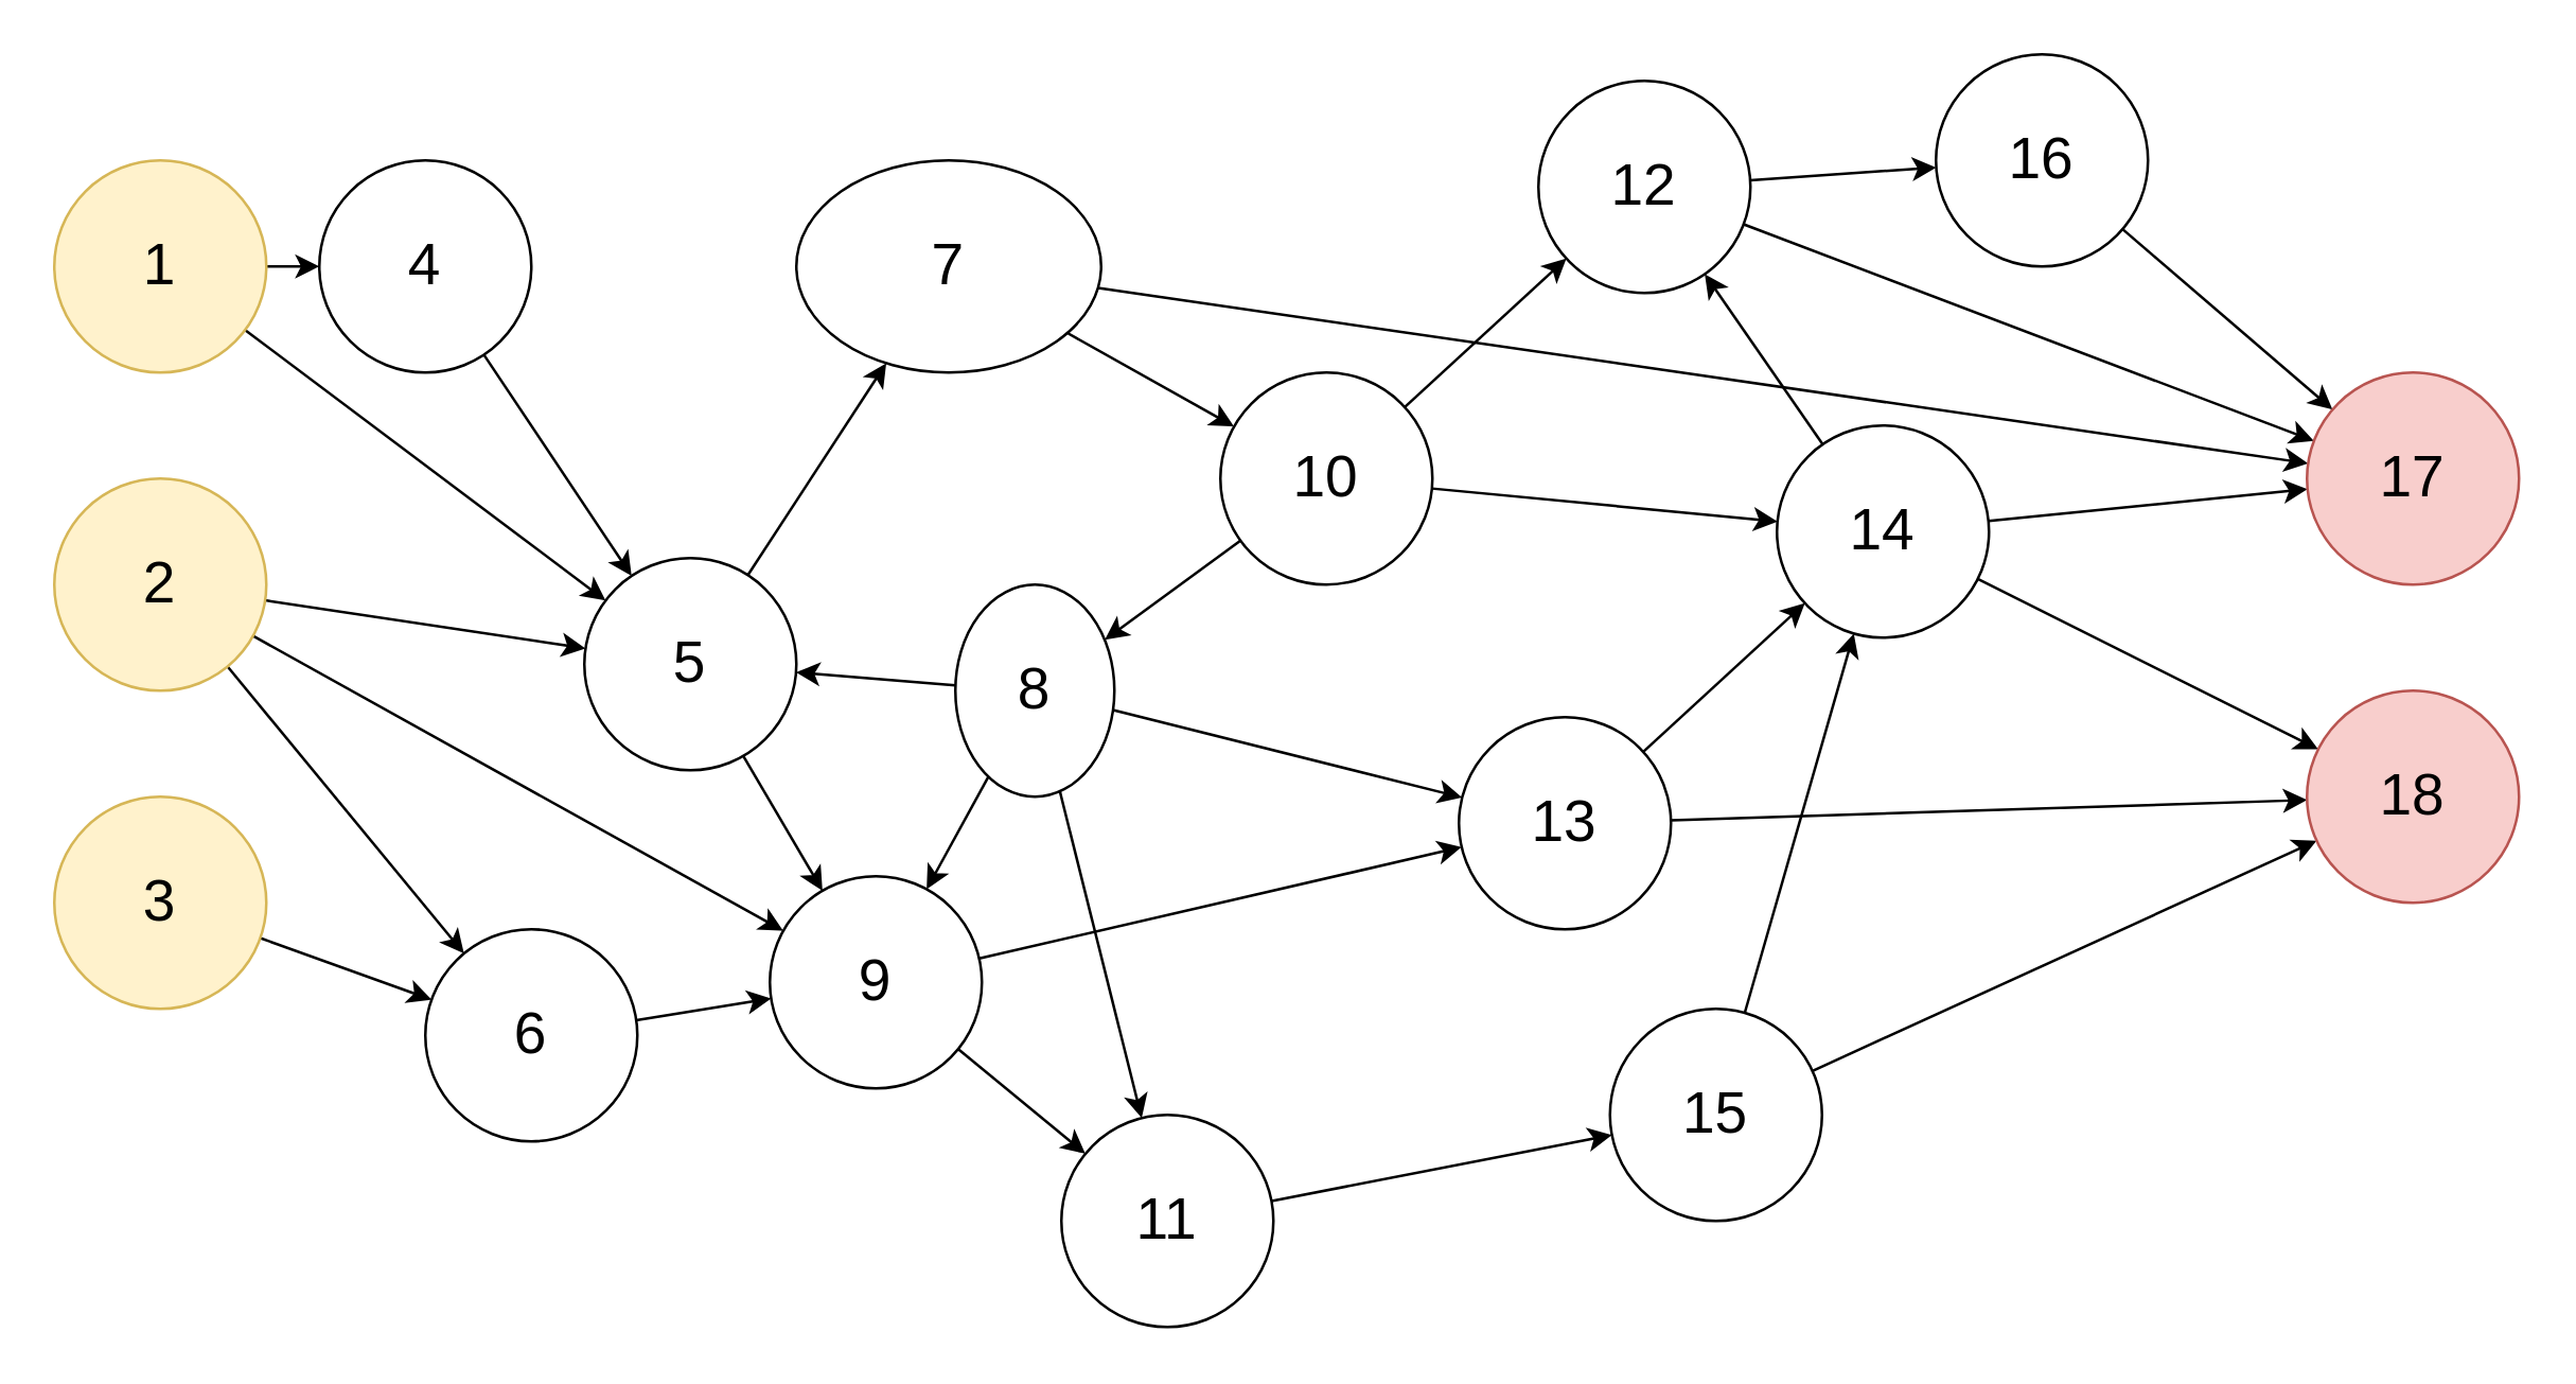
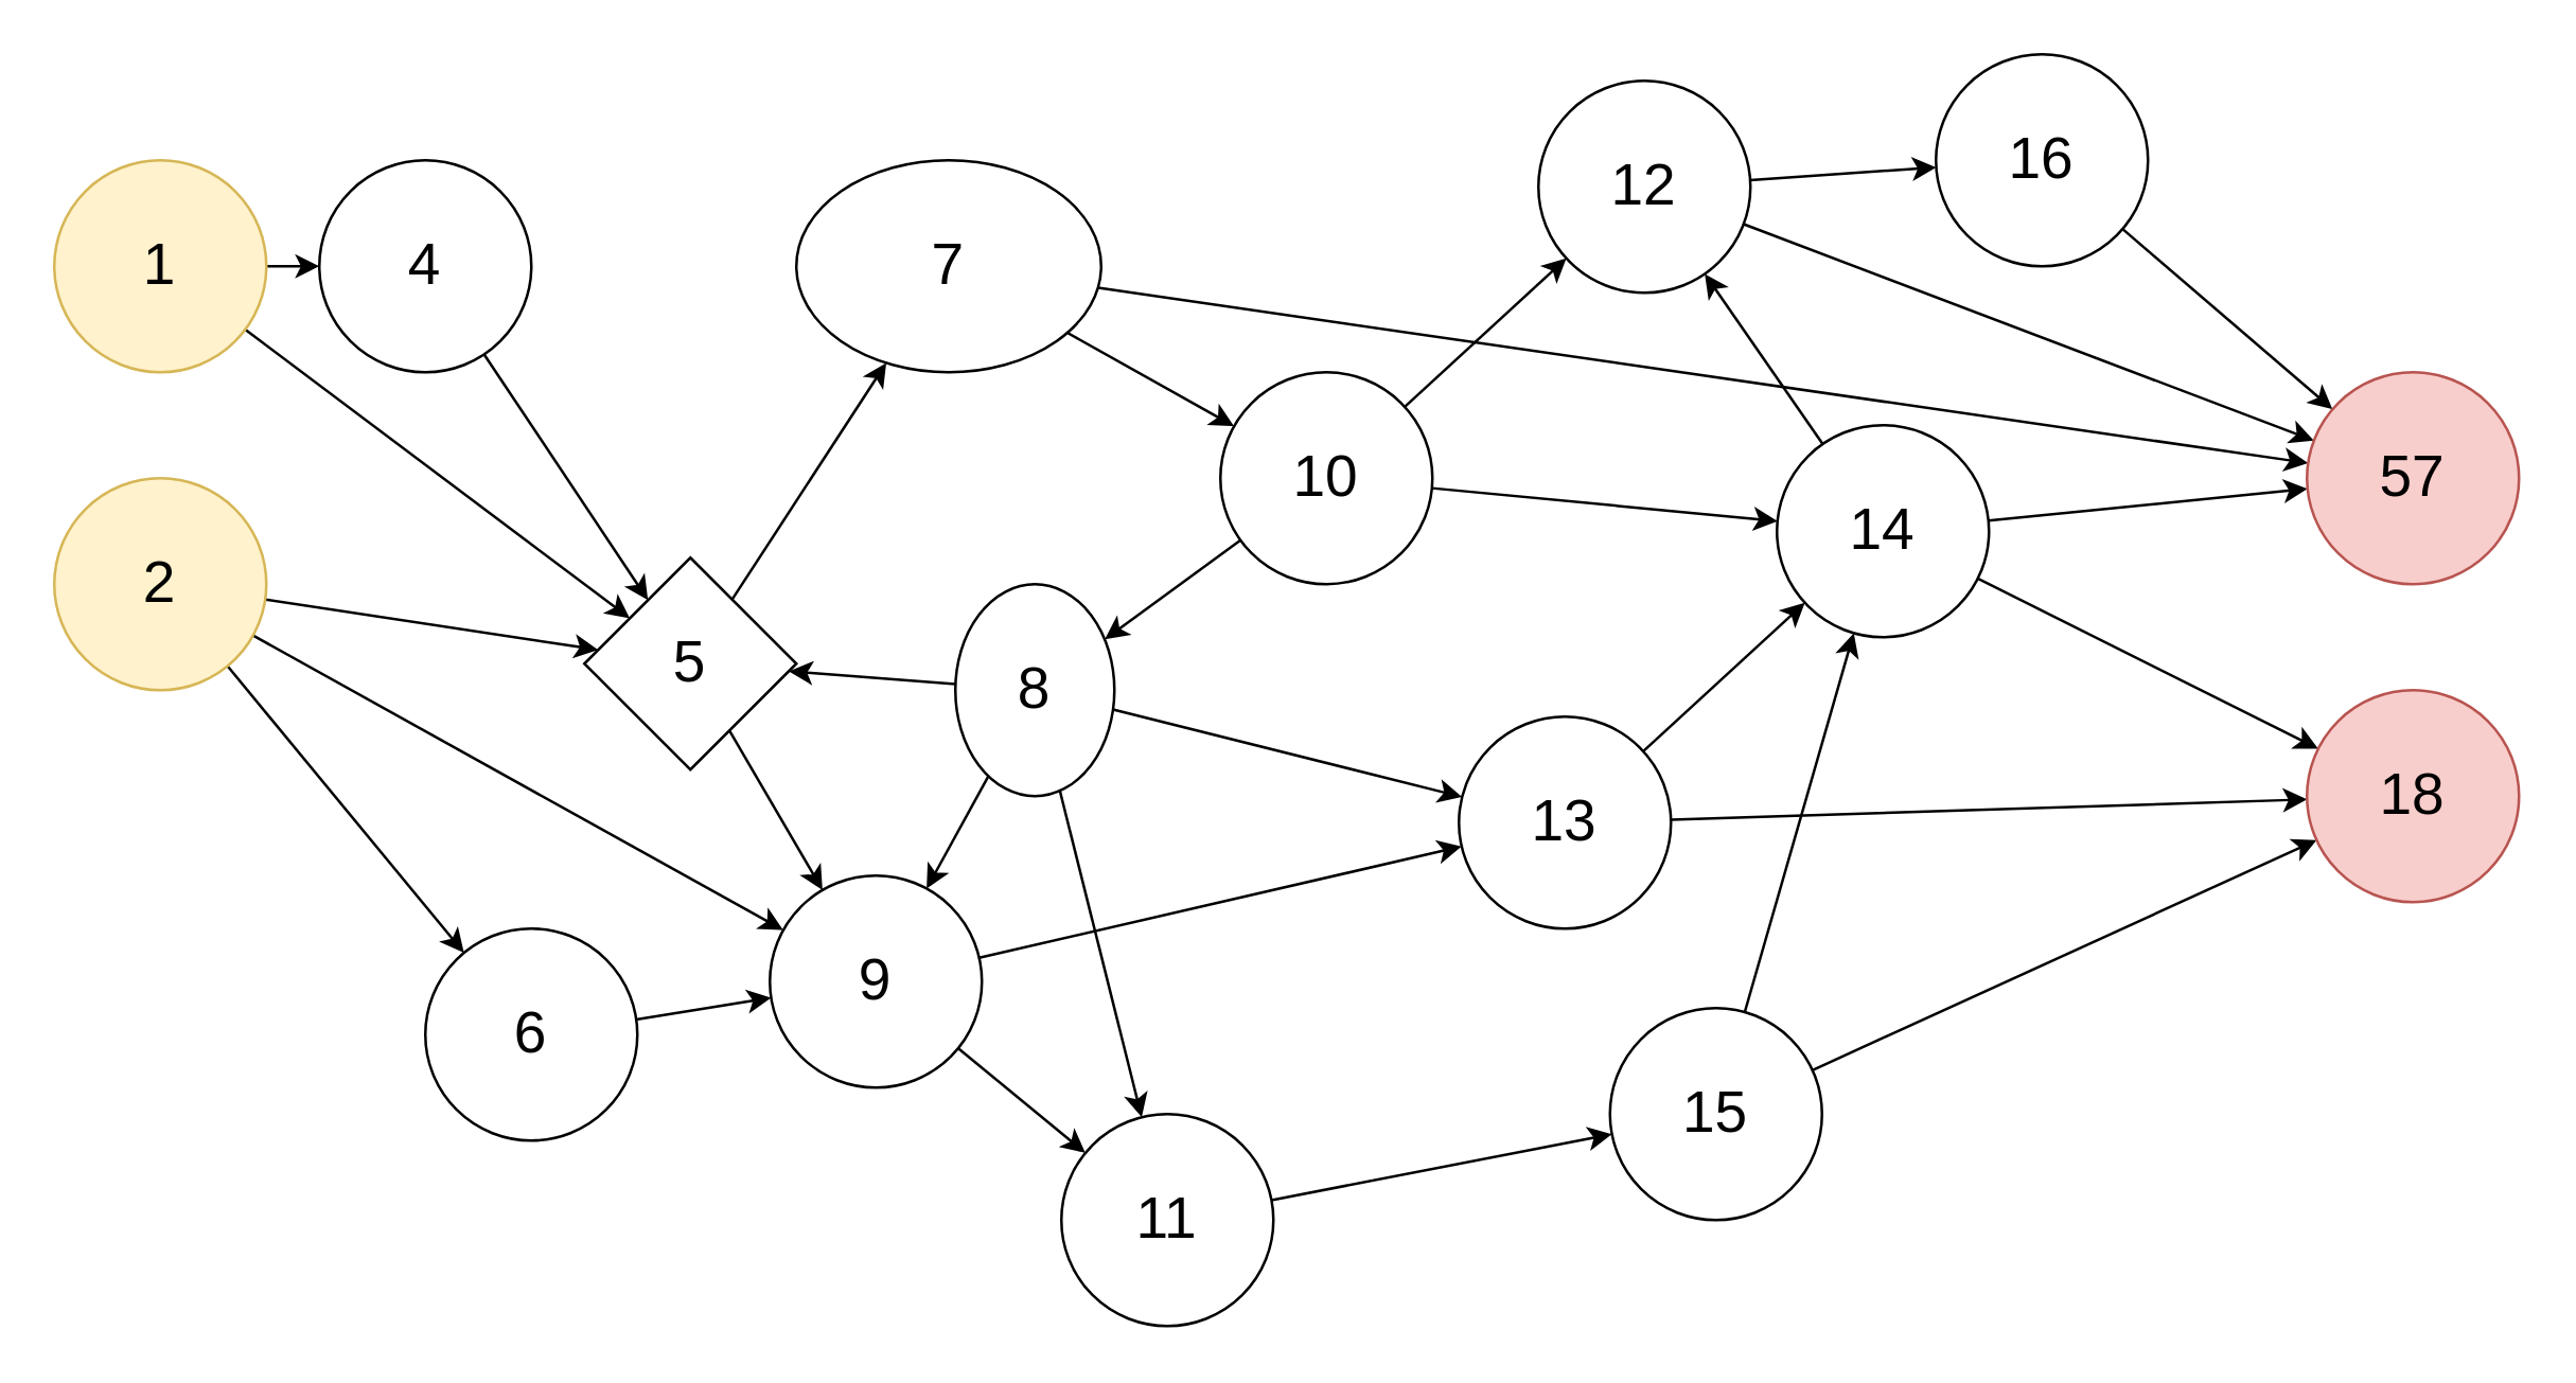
  <mxCell id="0" />
  <mxCell id="1" parent="0" />
  <mxCell id="2" style="edgeStyle=none;rounded=0;orthogonalLoop=1;jettySize=auto;html=1;fontSize=22;" edge="1" parent="1" source="4" target="12"><mxGeometry relative="1" as="geometry" /></mxCell>
  <mxCell id="3" style="edgeStyle=none;rounded=0;orthogonalLoop=1;jettySize=auto;html=1;fontSize=22;" edge="1" parent="1" source="4" target="15"><mxGeometry relative="1" as="geometry" /></mxCell>
  <mxCell id="4" value="1" style="ellipse;whiteSpace=wrap;html=1;aspect=fixed;fillColor=#fff2cc;strokeColor=#d6b656;fontSize=22;" vertex="1" parent="1"><mxGeometry x="20" y="60" width="80" height="80" as="geometry" /></mxCell>
  <mxCell id="5" style="edgeStyle=none;rounded=0;orthogonalLoop=1;jettySize=auto;html=1;fontSize=22;" edge="1" parent="1" source="8" target="15"><mxGeometry relative="1" as="geometry" /></mxCell>
  <mxCell id="6" style="edgeStyle=none;rounded=0;orthogonalLoop=1;jettySize=auto;html=1;fontSize=22;" edge="1" parent="1" source="8" target="17"><mxGeometry relative="1" as="geometry" /></mxCell>
  <mxCell id="7" style="edgeStyle=none;rounded=0;orthogonalLoop=1;jettySize=auto;html=1;fontSize=22;" edge="1" parent="1" source="8" target="32"><mxGeometry relative="1" as="geometry" /></mxCell>
  <mxCell id="8" value="2" style="ellipse;whiteSpace=wrap;html=1;aspect=fixed;fillColor=#fff2cc;strokeColor=#d6b656;fontSize=22;" vertex="1" parent="1"><mxGeometry x="20" y="180" width="80" height="80" as="geometry" /></mxCell>
- <mxCell id="9" style="rounded=0;orthogonalLoop=1;jettySize=auto;html=1;fontSize=22;" edge="1" parent="1" source="10" target="17"><mxGeometry relative="1" as="geometry" /></mxCell>
- <mxCell id="10" value="3" style="ellipse;whiteSpace=wrap;html=1;aspect=fixed;fillColor=#fff2cc;strokeColor=#d6b656;fontSize=22;" vertex="1" parent="1"><mxGeometry x="20" y="300" width="80" height="80" as="geometry" /></mxCell>
  <mxCell id="11" style="edgeStyle=none;rounded=0;orthogonalLoop=1;jettySize=auto;html=1;fontSize=22;" edge="1" parent="1" source="12" target="15"><mxGeometry relative="1" as="geometry" /></mxCell>
  <mxCell id="12" value="4" style="ellipse;whiteSpace=wrap;html=1;aspect=fixed;fontSize=22;" vertex="1" parent="1"><mxGeometry x="120" y="60" width="80" height="80" as="geometry" /></mxCell>
  <mxCell id="13" style="edgeStyle=none;rounded=0;orthogonalLoop=1;jettySize=auto;html=1;fontSize=22;" edge="1" parent="1" source="15" target="32"><mxGeometry relative="1" as="geometry" /></mxCell>
  <mxCell id="14" style="edgeStyle=none;rounded=0;orthogonalLoop=1;jettySize=auto;html=1;fontSize=22;" edge="1" parent="1" source="15" target="20"><mxGeometry relative="1" as="geometry" /></mxCell>
- <mxCell id="15" value="5" style="ellipse;whiteSpace=wrap;html=1;aspect=fixed;fontSize=22;" vertex="1" parent="1"><mxGeometry x="220" y="210" width="80" height="80" as="geometry" /></mxCell>
+ <mxCell id="15" value="5" style="rhombus;whiteSpace=wrap;html=1;aspect=fixed;fontSize=22;" vertex="1" parent="1"><mxGeometry x="220" y="210" width="80" height="80" as="geometry" /></mxCell>
  <mxCell id="16" style="edgeStyle=none;rounded=0;orthogonalLoop=1;jettySize=auto;html=1;fontSize=22;" edge="1" parent="1" source="17" target="32"><mxGeometry relative="1" as="geometry" /></mxCell>
  <mxCell id="17" value="6" style="ellipse;whiteSpace=wrap;html=1;aspect=fixed;fontSize=22;" vertex="1" parent="1"><mxGeometry x="160" y="350" width="80" height="80" as="geometry" /></mxCell>
  <mxCell id="18" style="edgeStyle=none;rounded=0;orthogonalLoop=1;jettySize=auto;html=1;fontSize=22;" edge="1" parent="1" source="20" target="29"><mxGeometry relative="1" as="geometry" /></mxCell>
  <mxCell id="19" style="edgeStyle=none;rounded=0;orthogonalLoop=1;jettySize=auto;html=1;fontSize=22;" edge="1" parent="1" source="20" target="50"><mxGeometry relative="1" as="geometry" /></mxCell>
  <mxCell id="20" value="7" style="ellipse;whiteSpace=wrap;html=1;aspect=fixed;fontSize=22;" vertex="1" parent="1"><mxGeometry x="300" y="60" width="115" height="80" as="geometry" /></mxCell>
  <mxCell id="21" style="edgeStyle=none;rounded=0;orthogonalLoop=1;jettySize=auto;html=1;fontSize=22;" edge="1" parent="1" source="25" target="15"><mxGeometry relative="1" as="geometry" /></mxCell>
  <mxCell id="22" style="edgeStyle=none;rounded=0;orthogonalLoop=1;jettySize=auto;html=1;fontSize=22;" edge="1" parent="1" source="25" target="40"><mxGeometry relative="1" as="geometry" /></mxCell>
  <mxCell id="23" style="edgeStyle=none;rounded=0;orthogonalLoop=1;jettySize=auto;html=1;fontSize=22;" edge="1" parent="1" source="25" target="32"><mxGeometry relative="1" as="geometry" /></mxCell>
  <mxCell id="24" style="edgeStyle=none;rounded=0;orthogonalLoop=1;jettySize=auto;html=1;fontSize=22;" edge="1" parent="1" source="25" target="34"><mxGeometry relative="1" as="geometry" /></mxCell>
  <mxCell id="25" value="8" style="ellipse;whiteSpace=wrap;html=1;aspect=fixed;fontSize=22;" vertex="1" parent="1"><mxGeometry x="360" y="220" width="60" height="80" as="geometry" /></mxCell>
  <mxCell id="26" style="edgeStyle=none;rounded=0;orthogonalLoop=1;jettySize=auto;html=1;fontSize=22;" edge="1" parent="1" source="29" target="25"><mxGeometry relative="1" as="geometry" /></mxCell>
  <mxCell id="27" style="edgeStyle=none;rounded=0;orthogonalLoop=1;jettySize=auto;html=1;fontSize=22;" edge="1" parent="1" source="29" target="44"><mxGeometry relative="1" as="geometry" /></mxCell>
  <mxCell id="28" style="edgeStyle=none;rounded=0;orthogonalLoop=1;jettySize=auto;html=1;fontSize=22;" edge="1" parent="1" source="29" target="47"><mxGeometry relative="1" as="geometry" /></mxCell>
  <mxCell id="29" value="10" style="ellipse;whiteSpace=wrap;html=1;aspect=fixed;fontSize=22;" vertex="1" parent="1"><mxGeometry x="460" y="140" width="80" height="80" as="geometry" /></mxCell>
  <mxCell id="30" style="edgeStyle=none;rounded=0;orthogonalLoop=1;jettySize=auto;html=1;fontSize=22;" edge="1" parent="1" source="32" target="34"><mxGeometry relative="1" as="geometry" /></mxCell>
  <mxCell id="31" style="edgeStyle=none;rounded=0;orthogonalLoop=1;jettySize=auto;html=1;fontSize=22;" edge="1" parent="1" source="32" target="40"><mxGeometry relative="1" as="geometry" /></mxCell>
  <mxCell id="32" value="9" style="ellipse;whiteSpace=wrap;html=1;aspect=fixed;fontSize=22;" vertex="1" parent="1"><mxGeometry x="290" y="330" width="80" height="80" as="geometry" /></mxCell>
  <mxCell id="33" style="edgeStyle=none;rounded=0;orthogonalLoop=1;jettySize=auto;html=1;fontSize=22;" edge="1" parent="1" source="34" target="37"><mxGeometry relative="1" as="geometry" /></mxCell>
  <mxCell id="34" value="11" style="ellipse;whiteSpace=wrap;html=1;aspect=fixed;fontSize=22;" vertex="1" parent="1"><mxGeometry x="400" y="420" width="80" height="80" as="geometry" /></mxCell>
  <mxCell id="35" style="edgeStyle=none;rounded=0;orthogonalLoop=1;jettySize=auto;html=1;fontSize=22;" edge="1" parent="1" source="37" target="44"><mxGeometry relative="1" as="geometry" /></mxCell>
  <mxCell id="36" style="edgeStyle=none;rounded=0;orthogonalLoop=1;jettySize=auto;html=1;fontSize=22;" edge="1" parent="1" source="37" target="51"><mxGeometry relative="1" as="geometry" /></mxCell>
  <mxCell id="37" value="15" style="ellipse;whiteSpace=wrap;html=1;aspect=fixed;fontSize=22;" vertex="1" parent="1"><mxGeometry x="607" y="380" width="80" height="80" as="geometry" /></mxCell>
  <mxCell id="38" style="edgeStyle=none;rounded=0;orthogonalLoop=1;jettySize=auto;html=1;fontSize=22;" edge="1" parent="1" source="40" target="44"><mxGeometry relative="1" as="geometry" /></mxCell>
  <mxCell id="39" style="edgeStyle=none;rounded=0;orthogonalLoop=1;jettySize=auto;html=1;fontSize=22;" edge="1" parent="1" source="40" target="51"><mxGeometry relative="1" as="geometry" /></mxCell>
  <mxCell id="40" value="13" style="ellipse;whiteSpace=wrap;html=1;aspect=fixed;fontSize=22;" vertex="1" parent="1"><mxGeometry x="550" y="270" width="80" height="80" as="geometry" /></mxCell>
  <mxCell id="41" style="edgeStyle=none;rounded=0;orthogonalLoop=1;jettySize=auto;html=1;fontSize=22;" edge="1" parent="1" source="44" target="47"><mxGeometry relative="1" as="geometry" /></mxCell>
  <mxCell id="42" style="edgeStyle=none;rounded=0;orthogonalLoop=1;jettySize=auto;html=1;fontSize=22;" edge="1" parent="1" source="44" target="50"><mxGeometry relative="1" as="geometry" /></mxCell>
  <mxCell id="43" style="edgeStyle=none;rounded=0;orthogonalLoop=1;jettySize=auto;html=1;fontSize=22;" edge="1" parent="1" source="44" target="51"><mxGeometry relative="1" as="geometry" /></mxCell>
  <mxCell id="44" value="14" style="ellipse;whiteSpace=wrap;html=1;aspect=fixed;fontSize=22;" vertex="1" parent="1"><mxGeometry x="670" y="160" width="80" height="80" as="geometry" /></mxCell>
  <mxCell id="45" style="edgeStyle=none;rounded=0;orthogonalLoop=1;jettySize=auto;html=1;fontSize=22;" edge="1" parent="1" source="47" target="49"><mxGeometry relative="1" as="geometry" /></mxCell>
  <mxCell id="46" style="edgeStyle=none;rounded=0;orthogonalLoop=1;jettySize=auto;html=1;fontSize=22;" edge="1" parent="1" source="47" target="50"><mxGeometry relative="1" as="geometry" /></mxCell>
  <mxCell id="47" value="12" style="ellipse;whiteSpace=wrap;html=1;aspect=fixed;fontSize=22;" vertex="1" parent="1"><mxGeometry x="580" y="30" width="80" height="80" as="geometry" /></mxCell>
  <mxCell id="48" style="edgeStyle=none;rounded=0;orthogonalLoop=1;jettySize=auto;html=1;fontSize=22;" edge="1" parent="1" source="49" target="50"><mxGeometry relative="1" as="geometry" /></mxCell>
  <mxCell id="49" value="16" style="ellipse;whiteSpace=wrap;html=1;aspect=fixed;fontSize=22;" vertex="1" parent="1"><mxGeometry x="730" y="20" width="80" height="80" as="geometry" /></mxCell>
- <mxCell id="50" value="17" style="ellipse;whiteSpace=wrap;html=1;aspect=fixed;fillColor=#f8cecc;strokeColor=#b85450;fontSize=22;" vertex="1" parent="1"><mxGeometry x="870" y="140" width="80" height="80" as="geometry" /></mxCell>
+ <mxCell id="50" value="57" style="ellipse;whiteSpace=wrap;html=1;aspect=fixed;fillColor=#f8cecc;strokeColor=#b85450;fontSize=22;" vertex="1" parent="1"><mxGeometry x="870" y="140" width="80" height="80" as="geometry" /></mxCell>
  <mxCell id="51" value="18" style="ellipse;whiteSpace=wrap;html=1;aspect=fixed;fillColor=#f8cecc;strokeColor=#b85450;fontSize=22;" vertex="1" parent="1"><mxGeometry x="870" y="260" width="80" height="80" as="geometry" /></mxCell>
